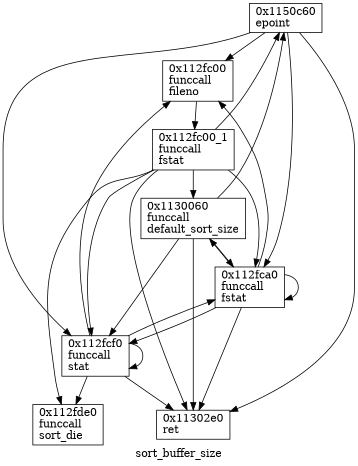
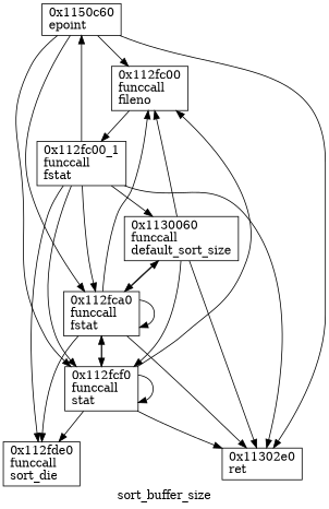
  digraph {
    label=sort_buffer_size
    node [shape=record]
    edge [tailport=s0]
    n1 [label="{0x1150c60\lepoint\l}"]
    n2 [label="{0x112fc00\lfunccall\lfileno\l}"]
    n3 [label="{0x112fca0\lfunccall\lfstat\l}"]
    n4 [label="{0x112fcf0\lfunccall\lstat\l}"]
    n5 [label="{0x11302e0\lret\l}"]
    n6 [label="{0x112fc00_1\lfunccall\lfstat\l}"]
    n7 [label="{0x112fde0\lfunccall\lsort_die\l}"]
    n8 [label="{0x1130060\lfunccall\ldefault_sort_size\l}"]
    n1 -> n2
    n1 -> n3 [tailport=s1]
    n1 -> n4 [tailport=s2]
    n1 -> n5 [tailport=s3]
    n2 -> n6
    n3 -> n2 [tailport=s4]
    n3 -> n3 [tailport=s5]
    n3 -> n4
    n3 -> n5 [tailport=s1]
+   n3 -> n7 [tailport=s2]
    n3 -> n8 [tailport=s3]
    n4 -> n2 [tailport=s3]
    n4 -> n3 [tailport=s4]
    n4 -> n4 [tailport=s5]
    n4 -> n5
    n4 -> n7 [tailport=s1]
    n6 -> n1 [tailport=s5]
    n6 -> n3
    n6 -> n4 [tailport=s1]
    n6 -> n5 [tailport=s2]
    n6 -> n7 [tailport=s3]
    n6 -> n8 [tailport=s4]
-   n8 -> n1 [tailport=s1]
+   n8 -> n2 [tailport=s1]
    n8 -> n3 [tailport=s2]
    n8 -> n4 [tailport=s3]
    n8 -> n5
  }
